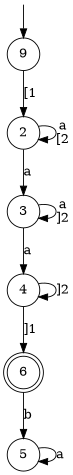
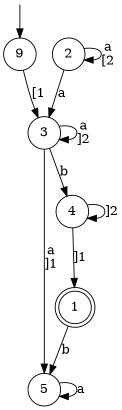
  digraph {
    rankdir=TB
    node [shape=circle]
    edge [item=b]
    Q0 [fixedsize=true height=0 style=invisible width=0]
    n2 [label=9]
    2
    3
-   6 [end=true shape=doublecircle]
+   6 [end=true shape=doublecircle label=1]
    5
    4
    Q0 -> n2 [item=""]
-   n2 -> 2 [item="[1" label="[1"]
+   n2 -> 3 [item="[1" label="[1"]
    2 -> 2 [item="a[2" label="a\n[2"]
    2 -> 3 [label=a]
    3 -> 3 [item="a]2" label="a\n]2"]
-   3 -> 4 [label=a]
+   3 -> 5 [item="a]1" label="a\n]1"]
+   3 -> 4 [label=b]
    6 -> 5 [label=b]
    5 -> 5 [item=a label=a]
    4 -> 6 [item="]1" label="]1"]
    4 -> 4 [item="]2" label="]2"]
  }
